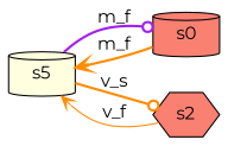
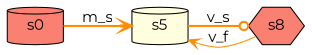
  digraph {
    fontname=Montserrat
    rankdir=LR
    node [fillcolor=salmon fontname=Montserrat shape=cylinder style=filled]
    edge [arrowhead=odot color=darkorange fontname=Montserrat style=bold]
    n1 [fillcolor=lightyellow label=s5]
    s0
-   s2 [shape=hexagon]
-   n1 -> s0 [color=purple label=m_f]
+   s2 [shape=hexagon label=s8]
    n1 -> s2 [label=v_s]
-   s0 -> n1 [arrowhead=vee label=m_f]
+   s0 -> n1 [arrowhead=vee label=m_s]
    s2 -> n1 [arrowhead=vee label=v_f style=solid]
  }
